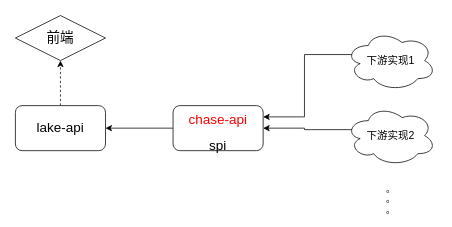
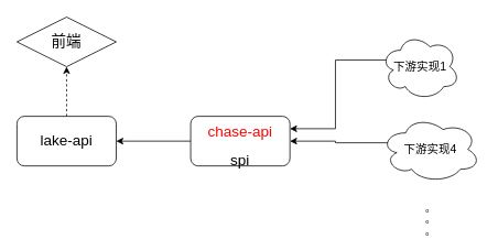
  <mxCell id="0" />
  <mxCell id="1" parent="0" />
  <mxCell id="2" style="edgeStyle=orthogonalEdgeStyle;rounded=0;orthogonalLoop=1;jettySize=auto;html=1;exitX=0;exitY=0.5;exitDx=0;exitDy=0;entryX=1;entryY=0.5;entryDx=0;entryDy=0;" edge="1" parent="1" source="3" target="5"><mxGeometry relative="1" as="geometry" /></mxCell>
  <mxCell id="3" value="&lt;p&gt;&lt;font style=&quot;font-size: 18px&quot; color=&quot;#ff0000&quot;&gt;chase-api&lt;/font&gt;&lt;/p&gt;&lt;font style=&quot;font-size: 18px&quot;&gt;spi&lt;/font&gt;" style="rounded=1;whiteSpace=wrap;html=1;" vertex="1" parent="1"><mxGeometry x="230" y="140" width="120" height="60" as="geometry" /></mxCell>
  <mxCell id="4" style="edgeStyle=orthogonalEdgeStyle;rounded=0;orthogonalLoop=1;jettySize=auto;html=1;exitX=0.5;exitY=0;exitDx=0;exitDy=0;entryX=0.5;entryY=1;entryDx=0;entryDy=0;dashed=1;" edge="1" parent="1" source="5" target="6"><mxGeometry relative="1" as="geometry" /></mxCell>
  <mxCell id="5" value="&lt;font style=&quot;font-size: 18px&quot;&gt;lake-api&lt;/font&gt;" style="rounded=1;whiteSpace=wrap;html=1;" vertex="1" parent="1"><mxGeometry x="20" y="140" width="120" height="60" as="geometry" /></mxCell>
  <mxCell id="6" value="&lt;font style=&quot;font-size: 18px&quot;&gt;前端&lt;/font&gt;" style="rhombus;whiteSpace=wrap;html=1;" vertex="1" parent="1"><mxGeometry x="20" y="20" width="120" height="60" as="geometry" /></mxCell>
  <mxCell id="7" style="edgeStyle=orthogonalEdgeStyle;rounded=0;orthogonalLoop=1;jettySize=auto;html=1;exitX=0.07;exitY=0.4;exitDx=0;exitDy=0;exitPerimeter=0;entryX=1;entryY=0.25;entryDx=0;entryDy=0;fontSize=14;fontColor=#FF0000;" edge="1" parent="1" source="8" target="3"><mxGeometry relative="1" as="geometry" /></mxCell>
- <mxCell id="8" value="&lt;font style=&quot;font-size: 14px&quot;&gt;下游实现1&lt;/font&gt;" style="ellipse;shape=cloud;whiteSpace=wrap;html=1;" vertex="1" parent="1"><mxGeometry x="460" y="40" width="120" height="80" as="geometry" /></mxCell>
+ <mxCell id="8" value="&lt;font style=&quot;font-size: 14px&quot;&gt;下游实现1&lt;/font&gt;" style="ellipse;shape=cloud;whiteSpace=wrap;html=1;" vertex="1" parent="1"><mxGeometry x="460" y="40" width="95" height="80" as="geometry" /></mxCell>
  <mxCell id="9" style="edgeStyle=orthogonalEdgeStyle;rounded=0;orthogonalLoop=1;jettySize=auto;html=1;exitX=0.07;exitY=0.4;exitDx=0;exitDy=0;exitPerimeter=0;entryX=1;entryY=0.5;entryDx=0;entryDy=0;fontSize=14;fontColor=#FF0000;" edge="1" parent="1" source="10" target="3"><mxGeometry relative="1" as="geometry" /></mxCell>
- <mxCell id="10" value="&lt;font style=&quot;font-size: 14px&quot;&gt;下游实现2&lt;/font&gt;" style="ellipse;shape=cloud;whiteSpace=wrap;html=1;" vertex="1" parent="1"><mxGeometry x="460" y="140" width="120" height="80" as="geometry" /></mxCell>
+ <mxCell id="10" value="&lt;font style=&quot;font-size: 14px&quot;&gt;下游实现4&lt;/font&gt;" style="ellipse;shape=cloud;whiteSpace=wrap;html=1;" vertex="1" parent="1"><mxGeometry x="460" y="140" width="120" height="80" as="geometry" /></mxCell>
  <mxCell id="11" value="。&lt;br&gt;。&lt;br&gt;。" style="text;html=1;strokeColor=none;fillColor=none;align=center;verticalAlign=middle;whiteSpace=wrap;rounded=0;" vertex="1" parent="1"><mxGeometry x="490" y="250" width="60" height="30" as="geometry" /></mxCell>
